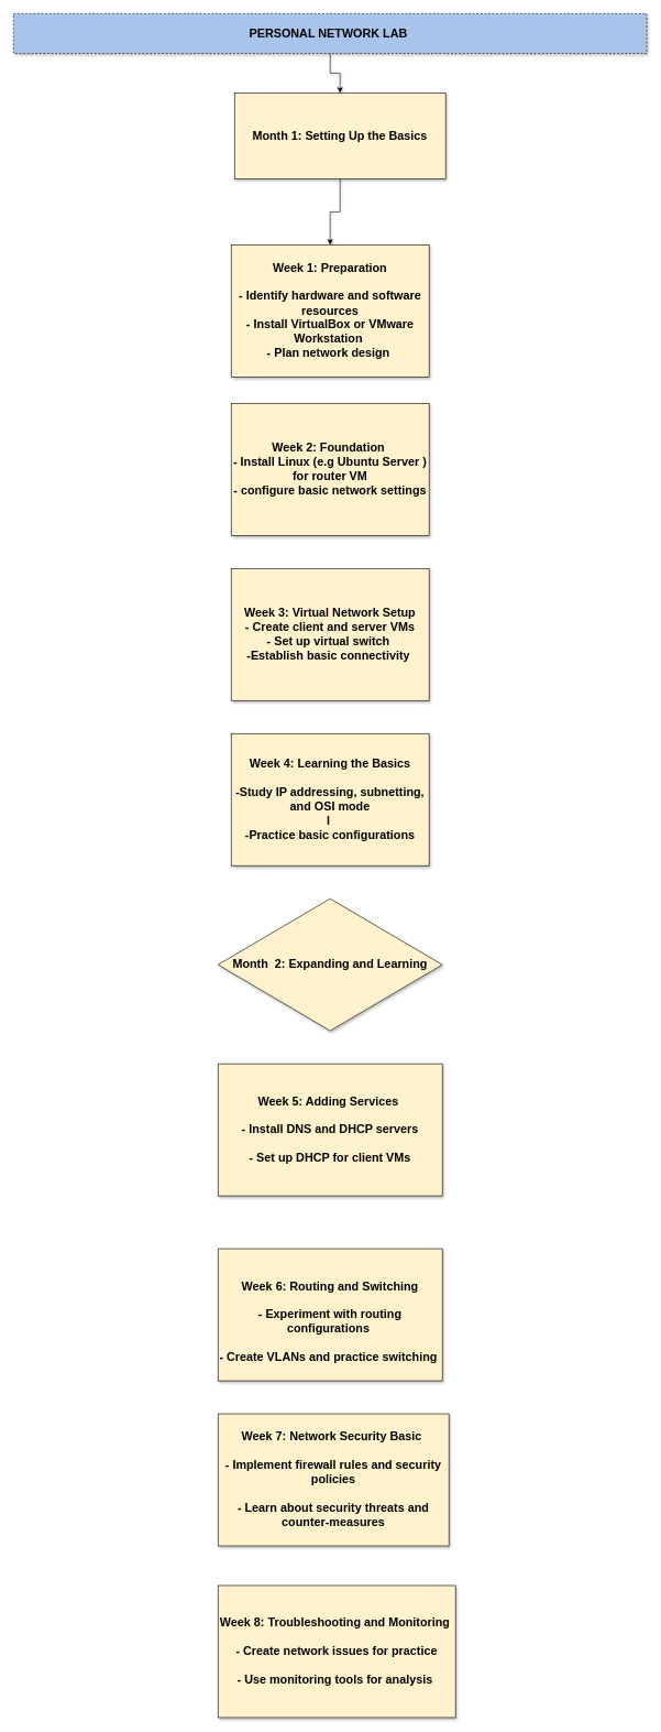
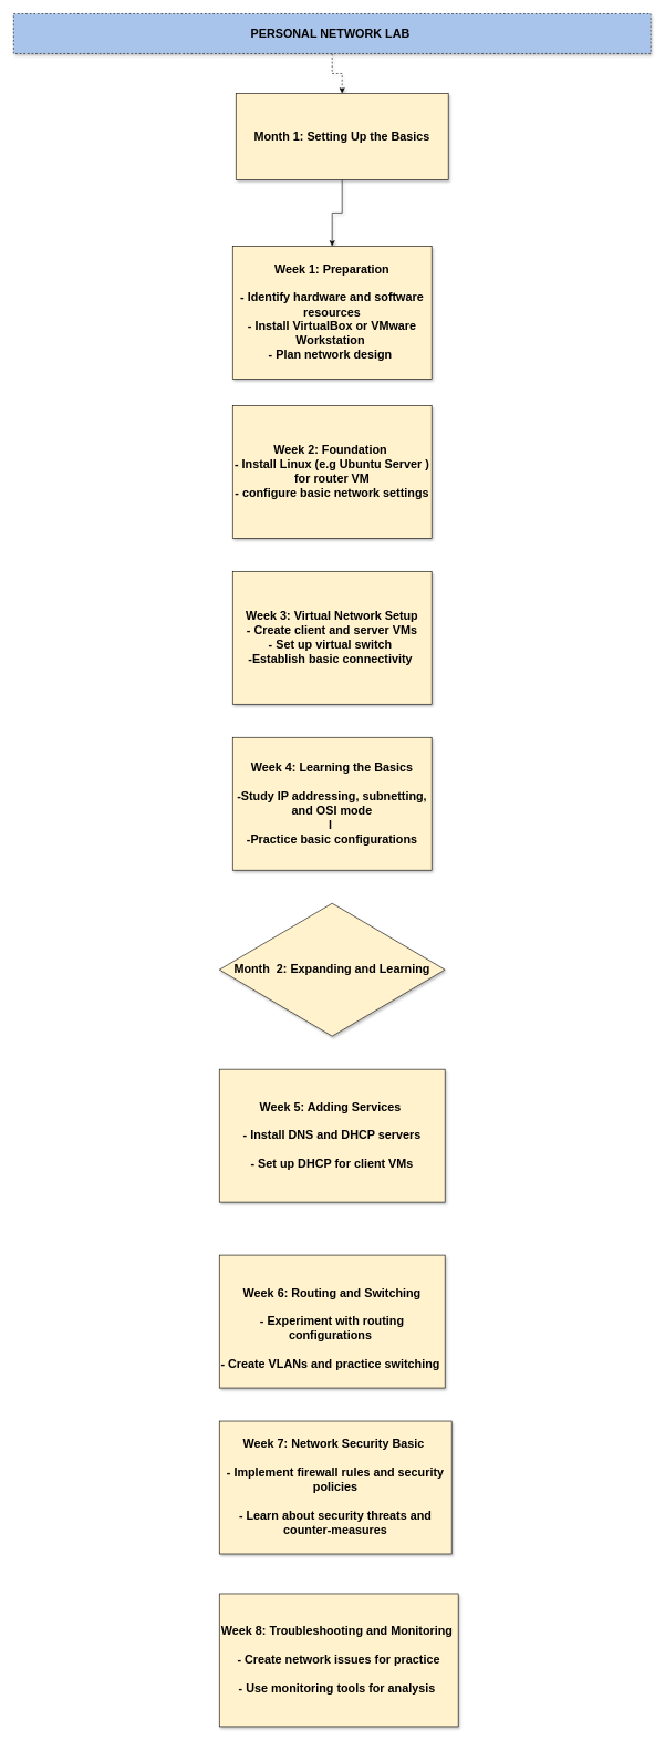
  <mxCell id="0" />
  <mxCell id="1" parent="0" />
- <mxCell id="2" value="" style="edgeStyle=orthogonalEdgeStyle;rounded=0;orthogonalLoop=1;jettySize=auto;html=1;shadow=1;" edge="1" parent="1" source="3" target="5"><mxGeometry relative="1" as="geometry" /></mxCell>
+ <mxCell id="2" value="" style="edgeStyle=orthogonalEdgeStyle;rounded=0;orthogonalLoop=1;jettySize=auto;html=1;shadow=1;dashed=1;" edge="1" parent="1" source="3" target="5"><mxGeometry relative="1" as="geometry" /></mxCell>
  <mxCell id="3" value="&lt;b&gt;&lt;font style=&quot;font-size: 18px;&quot;&gt;PERSONAL NETWORK LAB&amp;nbsp;&lt;/font&gt;&lt;/b&gt;" style="rounded=0;whiteSpace=wrap;html=1;fillColor=#A9C4EB;shadow=1;dashed=1;" vertex="1" parent="1"><mxGeometry x="20" y="20" width="960" height="60" as="geometry" /></mxCell>
  <mxCell id="4" value="" style="edgeStyle=orthogonalEdgeStyle;rounded=0;orthogonalLoop=1;jettySize=auto;html=1;fillColor=#FFF2CC;shadow=1;" edge="1" parent="1" source="5" target="6"><mxGeometry relative="1" as="geometry" /></mxCell>
  <mxCell id="5" value="&lt;font style=&quot;font-size: 18px;&quot;&gt;&lt;b&gt;Month 1: Setting Up the Basics&lt;/b&gt;&lt;/font&gt;" style="whiteSpace=wrap;html=1;rounded=0;fillColor=#FFF2CC;shadow=1;" vertex="1" parent="1"><mxGeometry x="355" y="140" width="320" height="130" as="geometry" /></mxCell>
  <mxCell id="6" value="&lt;font style=&quot;font-size: 18px;&quot;&gt;&lt;b&gt;Week 1: Preparation&lt;br&gt;&lt;br&gt;- Identify hardware and software resources&lt;br&gt;- Install VirtualBox or VMware Workstation&amp;nbsp;&lt;br&gt;- Plan network design&amp;nbsp;&lt;/b&gt;&lt;/font&gt;" style="whiteSpace=wrap;html=1;rounded=0;fillColor=#FFF2CC;shadow=1;" vertex="1" parent="1"><mxGeometry x="350" y="370" width="300" height="200" as="geometry" /></mxCell>
  <mxCell id="7" value="&lt;font style=&quot;font-size: 18px;&quot;&gt;&lt;b&gt;Week 2: Foundation&amp;nbsp;&lt;br&gt;- Install Linux (e.g Ubuntu Server ) for router VM&lt;br&gt;- configure basic network settings&lt;/b&gt;&lt;/font&gt;" style="whiteSpace=wrap;html=1;rounded=0;fillColor=#FFF2CC;shadow=1;" vertex="1" parent="1"><mxGeometry x="350" y="610" width="300" height="200" as="geometry" /></mxCell>
  <mxCell id="8" value="&lt;font style=&quot;font-size: 18px;&quot;&gt;&lt;b&gt;Week 3: Virtual Network Setup&lt;br&gt;- Create client and server VMs&lt;br&gt;- Set up virtual switch&amp;nbsp;&lt;br&gt;-Establish basic connectivity&amp;nbsp;&lt;/b&gt;&lt;/font&gt;" style="whiteSpace=wrap;html=1;rounded=0;fillColor=#FFF2CC;shadow=1;" vertex="1" parent="1"><mxGeometry x="350" y="860" width="300" height="200" as="geometry" /></mxCell>
  <mxCell id="9" value="&lt;font style=&quot;font-size: 18px;&quot;&gt;&lt;b&gt;Week 4: Learning the Basics&lt;br&gt;&lt;br&gt;-Study IP addressing, subnetting, and OSI mode&lt;br&gt;l&amp;nbsp;&lt;br&gt;-Practice basic configurations&lt;/b&gt;&lt;/font&gt;" style="whiteSpace=wrap;html=1;rounded=0;fillColor=#FFF2CC;shadow=1;" vertex="1" parent="1"><mxGeometry x="350" y="1110" width="300" height="200" as="geometry" /></mxCell>
  <mxCell id="10" value="&lt;font style=&quot;font-size: 18px;&quot;&gt;&lt;b&gt;Month&amp;nbsp; 2: Expanding and Learning&lt;/b&gt;&lt;/font&gt;" style="rhombus;whiteSpace=wrap;html=1;fillColor=#FFF2CC;shadow=1;" vertex="1" parent="1"><mxGeometry x="330" y="1360" width="340" height="200" as="geometry" /></mxCell>
  <mxCell id="11" value="&lt;font style=&quot;font-size: 18px;&quot;&gt;&lt;b&gt;Week 5: Adding Services&amp;nbsp;&lt;br&gt;&lt;br&gt;- Install DNS and DHCP servers&lt;br&gt;&lt;br&gt;- Set up DHCP for client VMs&lt;/b&gt;&lt;/font&gt;" style="whiteSpace=wrap;html=1;rounded=0;fillColor=#FFF2CC;shadow=1;" vertex="1" parent="1"><mxGeometry x="330" y="1610" width="340" height="200" as="geometry" /></mxCell>
  <mxCell id="12" value="&lt;font style=&quot;font-size: 18px;&quot;&gt;&lt;b&gt;&lt;br&gt;Week 6: Routing and Switching&lt;br&gt;&lt;br&gt;- Experiment with routing configurations&amp;nbsp;&lt;br&gt;&lt;br&gt;- Create VLANs and practice switching&amp;nbsp;&lt;/b&gt;&lt;/font&gt;" style="whiteSpace=wrap;html=1;rounded=0;fillColor=#FFF2CC;shadow=1;" vertex="1" parent="1"><mxGeometry x="330" y="1890" width="340" height="200" as="geometry" /></mxCell>
  <mxCell id="13" value="&lt;font style=&quot;font-size: 18px;&quot;&gt;&lt;b&gt;Week 7: Network Security Basic&amp;nbsp;&lt;br&gt;&lt;br&gt;- Implement firewall rules and security policies&lt;br&gt;&lt;br&gt;- Learn about security threats and counter-measures&lt;/b&gt;&lt;/font&gt;" style="whiteSpace=wrap;html=1;rounded=0;fillColor=#FFF2CC;shadow=1;" vertex="1" parent="1"><mxGeometry x="330" y="2140" width="350" height="200" as="geometry" /></mxCell>
  <mxCell id="14" value="&lt;font style=&quot;font-size: 18px;&quot;&gt;&lt;b&gt;Week 8: Troubleshooting and Monitoring&amp;nbsp;&lt;br&gt;&lt;br&gt;- Create network issues for practice&lt;br&gt;&amp;nbsp;&lt;br&gt;- Use monitoring tools for analysis&amp;nbsp;&lt;/b&gt;&lt;/font&gt;" style="whiteSpace=wrap;html=1;rounded=0;fillColor=#FFF2CC;shadow=1;" vertex="1" parent="1"><mxGeometry x="330" y="2400" width="360" height="200" as="geometry" /></mxCell>
